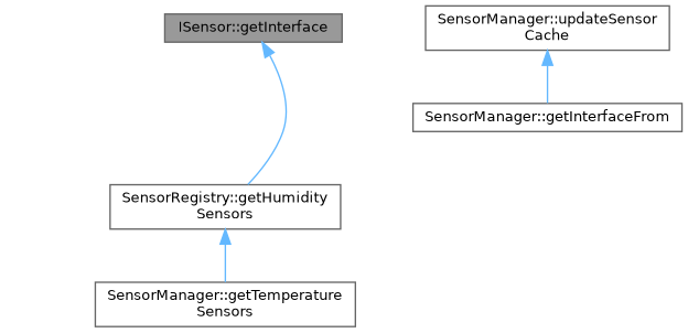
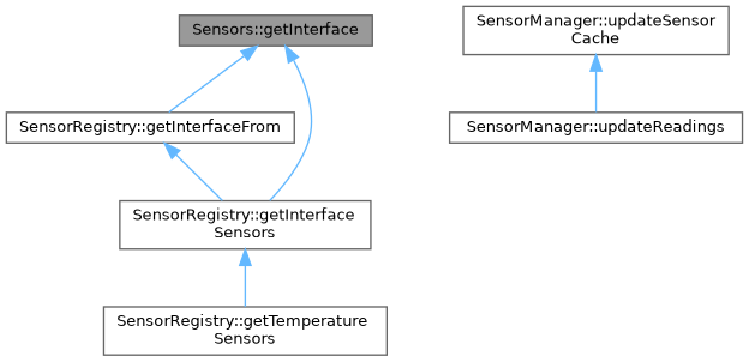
  digraph {
    rankdir=TB
    node [color=grey40 fillcolor=white fontname=Helvetica fontsize=10 shape=box style=filled]
    edge [color=steelblue1 dir=back fontname=Helvetica fontsize=10 labelfontname=Helvetica labelfontsize=10 style=solid]
-   n1 [color=gray40 fillcolor=grey60 fontcolor=black height=0.2 label="ISensor::getInterface" width=0.4]
-   n3 [height=0.2 label="SensorRegistry::getHumidity\lSensors" width=0.4]
+   n1 [color=gray40 fillcolor=grey60 fontcolor=black height=0.2 label="Sensors::getInterface" width=0.4]
+   n2 [height=0.2 label="SensorRegistry::getInterfaceFrom" width=0.4]
+   n3 [height=0.2 label="SensorRegistry::getInterface\lSensors" width=0.4]
    n4 [height=0.2 label="SensorManager::updateSensor\lCache" width=0.4]
-   n5 [height=0.2 label="SensorManager::getInterfaceFrom" width=0.4]
-   n6 [height=0.2 label="SensorManager::getTemperature\lSensors" width=0.4]
+   n5 [height=0.2 label="SensorManager::updateReadings" width=0.4]
+   n6 [height=0.2 label="SensorRegistry::getTemperature\lSensors" width=0.4]
+   n1 -> n2
    n1 -> n3
+   n2 -> n3
    n3 -> n6
    n4 -> n5
  }
